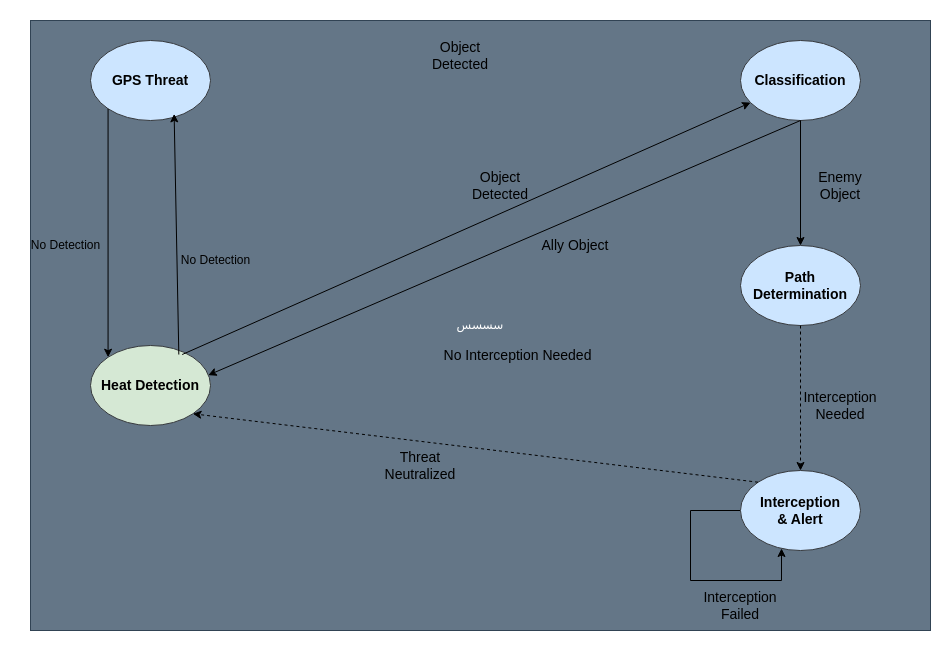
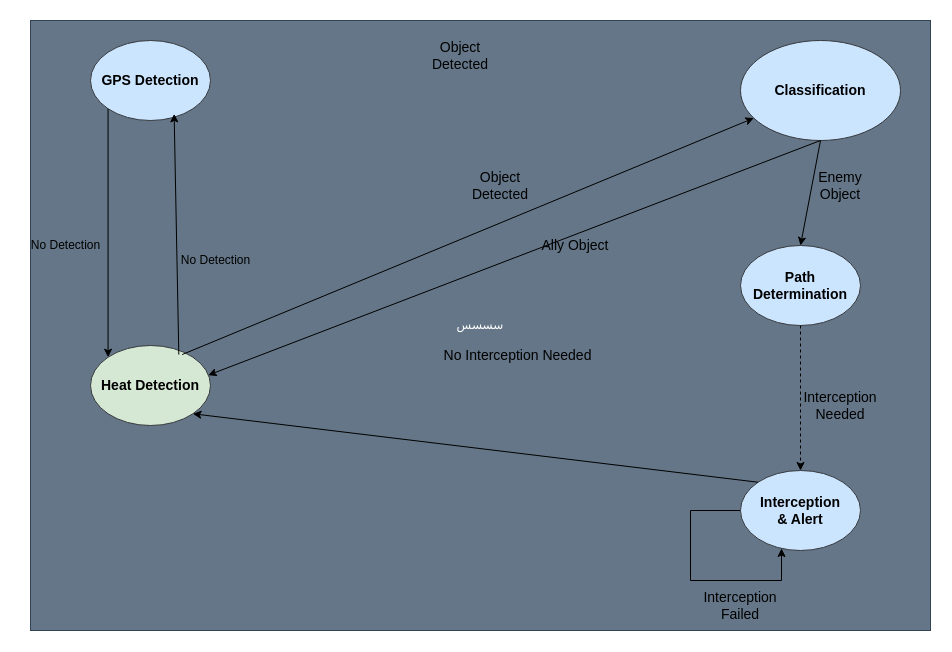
  <mxCell id="0" />
  <mxCell id="1" parent="0" />
  <mxCell id="2" value="سسسس" style="rounded=0;whiteSpace=wrap;html=1;fillColor=#647687;fontColor=#ffffff;strokeColor=#314354;" parent="1" vertex="1"><mxGeometry x="30" y="20" width="900" height="610" as="geometry" /></mxCell>
- <mxCell id="3" value="&lt;b style=&quot;font-size: 14px;&quot;&gt;Classification&lt;/b&gt;" style="ellipse;whiteSpace=wrap;html=1;fillColor=#cce5ff;strokeColor=#36393d;fontSize=14;" parent="1" vertex="1"><mxGeometry x="740" y="40" width="120" height="80" as="geometry" /></mxCell>
+ <mxCell id="3" value="&lt;b style=&quot;font-size: 14px;&quot;&gt;Classification&lt;/b&gt;" style="ellipse;whiteSpace=wrap;html=1;fillColor=#cce5ff;strokeColor=#36393d;fontSize=14;" parent="1" vertex="1"><mxGeometry x="740" y="40" width="160" height="100" as="geometry" /></mxCell>
  <mxCell id="4" value="&lt;b style=&quot;font-size: 14px;&quot;&gt;Path Determination&lt;/b&gt;" style="ellipse;whiteSpace=wrap;html=1;fillColor=#cce5ff;strokeColor=#36393d;fontSize=14;" parent="1" vertex="1"><mxGeometry x="740" y="245" width="120" height="80" as="geometry" /></mxCell>
  <mxCell id="5" style="edgeStyle=orthogonalEdgeStyle;rounded=0;orthogonalLoop=1;jettySize=auto;html=1;exitX=0;exitY=0.5;exitDx=0;exitDy=0;entryX=0.342;entryY=0.975;entryDx=0;entryDy=0;entryPerimeter=0;" parent="1" source="6" target="6" edge="1"><mxGeometry relative="1" as="geometry"><mxPoint x="780" y="630" as="targetPoint" /><Array as="points"><mxPoint x="690" y="510" /><mxPoint x="690" y="580" /><mxPoint x="781" y="580" /></Array></mxGeometry></mxCell>
  <mxCell id="6" value="&lt;div&gt;&lt;b style=&quot;font-size: 14px;&quot;&gt;Interception&lt;/b&gt;&lt;/div&gt;&lt;div&gt;&lt;b style=&quot;font-size: 14px;&quot;&gt;&amp;amp; Alert&lt;/b&gt;&lt;/div&gt;" style="ellipse;whiteSpace=wrap;html=1;fillColor=#cce5ff;strokeColor=#36393d;fontSize=14;" parent="1" vertex="1"><mxGeometry x="740" y="470" width="120" height="80" as="geometry" /></mxCell>
  <mxCell id="7" value="&lt;b style=&quot;font-size: 14px;&quot;&gt;Heat Detection&lt;/b&gt;" style="ellipse;whiteSpace=wrap;html=1;fillColor=#d5e8d4;strokeColor=#36393d;fontSize=14;" parent="1" vertex="1"><mxGeometry x="90" y="345" width="120" height="80" as="geometry" /></mxCell>
  <mxCell id="8" value="" style="endArrow=classic;html=1;rounded=0;exitX=0.5;exitY=1;exitDx=0;exitDy=0;dashed=1;" parent="1" source="4" target="6" edge="1"><mxGeometry width="50" height="50" relative="1" as="geometry"><mxPoint x="340" y="320" as="sourcePoint" /><mxPoint x="560" y="430" as="targetPoint" /></mxGeometry></mxCell>
  <mxCell id="9" value="" style="endArrow=classic;html=1;rounded=0;entryX=0.5;entryY=0;entryDx=0;entryDy=0;exitX=0.5;exitY=1;exitDx=0;exitDy=0;" parent="1" source="3" target="4" edge="1"><mxGeometry width="50" height="50" relative="1" as="geometry"><mxPoint x="340" y="320" as="sourcePoint" /><mxPoint x="390" y="270" as="targetPoint" /></mxGeometry></mxCell>
  <mxCell id="10" value="Object Detected" style="text;html=1;align=center;verticalAlign=middle;whiteSpace=wrap;rounded=0;strokeWidth=1;fontSize=14;" parent="1" vertex="1"><mxGeometry x="430" y="40" width="60" height="30" as="geometry" /></mxCell>
  <mxCell id="11" value="Ally Object" style="text;html=1;align=center;verticalAlign=middle;whiteSpace=wrap;rounded=0;strokeWidth=1;fontSize=14;" parent="1" vertex="1"><mxGeometry x="540" y="230" width="70" height="30" as="geometry" /></mxCell>
  <mxCell id="12" value="Enemy Object" style="text;html=1;align=center;verticalAlign=middle;whiteSpace=wrap;rounded=0;strokeWidth=1;fontSize=14;" parent="1" vertex="1"><mxGeometry x="810" y="170" width="60" height="30" as="geometry" /></mxCell>
  <mxCell id="13" value="&lt;div style=&quot;font-size: 14px;&quot;&gt;Interception Needed&lt;/div&gt;" style="text;html=1;align=center;verticalAlign=middle;whiteSpace=wrap;rounded=0;strokeWidth=1;fontSize=14;" parent="1" vertex="1"><mxGeometry x="810" y="390" width="60" height="30" as="geometry" /></mxCell>
  <mxCell id="14" value="Interception Failed" style="text;html=1;align=center;verticalAlign=middle;whiteSpace=wrap;rounded=0;strokeWidth=1;fontSize=14;" parent="1" vertex="1"><mxGeometry x="710" y="590" width="60" height="30" as="geometry" /></mxCell>
- <mxCell id="15" value="Threat Neutralized" style="text;html=1;align=center;verticalAlign=middle;whiteSpace=wrap;rounded=0;strokeWidth=1;fontSize=14;" parent="1" vertex="1"><mxGeometry x="390" y="450" width="60" height="30" as="geometry" /></mxCell>
  <mxCell id="16" value="" style="endArrow=classic;html=1;rounded=0;exitX=0.5;exitY=1;exitDx=0;exitDy=0;entryX=0.981;entryY=0.371;entryDx=0;entryDy=0;entryPerimeter=0;" parent="1" source="3" target="7" edge="1"><mxGeometry width="50" height="50" relative="1" as="geometry"><mxPoint x="340" y="320" as="sourcePoint" /><mxPoint x="390" y="270" as="targetPoint" /></mxGeometry></mxCell>
- <mxCell id="17" value="" style="endArrow=classic;html=1;rounded=0;exitX=0;exitY=0;exitDx=0;exitDy=0;entryX=1;entryY=1;entryDx=0;entryDy=0;dashed=1;" parent="1" source="6" target="7" edge="1"><mxGeometry width="50" height="50" relative="1" as="geometry"><mxPoint x="340" y="320" as="sourcePoint" /><mxPoint x="390" y="270" as="targetPoint" /></mxGeometry></mxCell>
+ <mxCell id="17" value="" style="endArrow=classic;html=1;rounded=0;exitX=0;exitY=0;exitDx=0;exitDy=0;entryX=1;entryY=1;entryDx=0;entryDy=0;" parent="1" source="6" target="7" edge="1"><mxGeometry width="50" height="50" relative="1" as="geometry"><mxPoint x="340" y="320" as="sourcePoint" /><mxPoint x="390" y="270" as="targetPoint" /></mxGeometry></mxCell>
  <mxCell id="18" value="No Interception Needed" style="text;html=1;align=center;verticalAlign=middle;whiteSpace=wrap;rounded=0;strokeWidth=1;fontSize=14;rotation=0;" parent="1" vertex="1"><mxGeometry x="430" y="340" width="175" height="30" as="geometry" /></mxCell>
- <mxCell id="19" value="&lt;b style=&quot;font-size: 14px;&quot;&gt;GPS Threat&lt;/b&gt;" style="ellipse;whiteSpace=wrap;html=1;fillColor=#cce5ff;strokeColor=#36393d;fontSize=14;" parent="1" vertex="1"><mxGeometry x="90" y="40" width="120" height="80" as="geometry" /></mxCell>
+ <mxCell id="19" value="&lt;b style=&quot;font-size: 14px;&quot;&gt;GPS Detection&lt;/b&gt;" style="ellipse;whiteSpace=wrap;html=1;fillColor=#cce5ff;strokeColor=#36393d;fontSize=14;" parent="1" vertex="1"><mxGeometry x="90" y="40" width="120" height="80" as="geometry" /></mxCell>
  <mxCell id="20" value="" style="endArrow=classic;html=1;rounded=0;exitX=0.736;exitY=0.113;exitDx=0;exitDy=0;exitPerimeter=0;entryX=0.697;entryY=0.917;entryDx=0;entryDy=0;entryPerimeter=0;" parent="1" source="7" target="19" edge="1"><mxGeometry width="50" height="50" relative="1" as="geometry"><mxPoint x="340" y="420" as="sourcePoint" /><mxPoint x="390" y="370" as="targetPoint" /><Array as="points" /></mxGeometry></mxCell>
  <mxCell id="21" value="" style="endArrow=classic;html=1;rounded=0;exitX=0;exitY=1;exitDx=0;exitDy=0;entryX=0;entryY=0;entryDx=0;entryDy=0;" parent="1" source="19" target="7" edge="1"><mxGeometry width="50" height="50" relative="1" as="geometry"><mxPoint x="30" y="200" as="sourcePoint" /><mxPoint x="80" y="150" as="targetPoint" /></mxGeometry></mxCell>
  <mxCell id="22" value="No Detection" style="text;html=1;align=center;verticalAlign=middle;resizable=0;points=[];autosize=1;strokeColor=none;fillColor=none;" parent="1" vertex="1"><mxGeometry x="170" y="245" width="90" height="30" as="geometry" /></mxCell>
  <mxCell id="23" value="No Detection" style="text;html=1;align=center;verticalAlign=middle;resizable=0;points=[];autosize=1;strokeColor=none;fillColor=none;" parent="1" vertex="1"><mxGeometry x="20" y="230" width="90" height="30" as="geometry" /></mxCell>
  <mxCell id="24" value="" style="endArrow=classic;html=1;rounded=0;exitX=0.764;exitY=0.113;exitDx=0;exitDy=0;exitPerimeter=0;" parent="1" source="7" target="3" edge="1"><mxGeometry width="50" height="50" relative="1" as="geometry"><mxPoint x="240" y="295" as="sourcePoint" /><mxPoint x="290" y="245" as="targetPoint" /></mxGeometry></mxCell>
  <mxCell id="25" value="Object Detected" style="text;html=1;align=center;verticalAlign=middle;whiteSpace=wrap;rounded=0;strokeWidth=1;fontSize=14;" parent="1" vertex="1"><mxGeometry x="470" y="170" width="60" height="30" as="geometry" /></mxCell>
